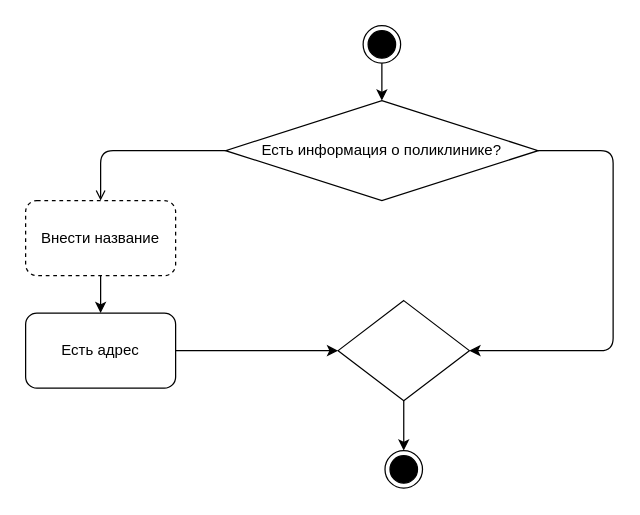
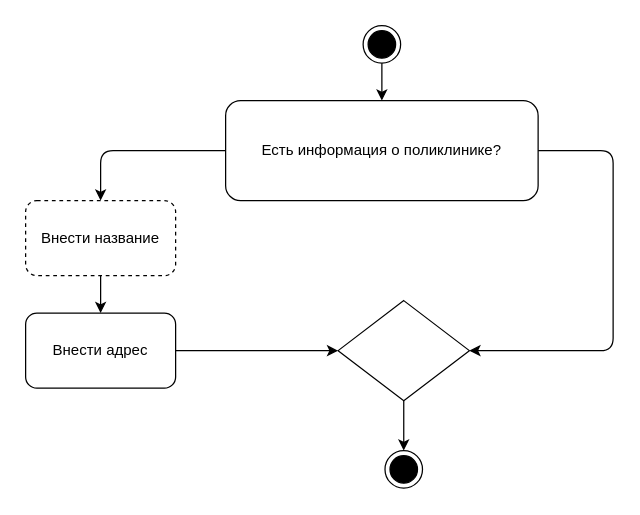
  <mxCell id="0" />
  <mxCell id="1" parent="0" />
  <mxCell id="2" value="" style="ellipse;html=1;shape=endState;fillColor=#000000;strokeColor=#000000;" vertex="1" parent="1"><mxGeometry x="290" y="20" width="30" height="30" as="geometry" /></mxCell>
  <mxCell id="3" value="" style="endArrow=classic;html=1;exitX=0.5;exitY=1;exitDx=0;exitDy=0;entryX=0.5;entryY=0;entryDx=0;entryDy=0;" edge="1" parent="1" source="2" target="4"><mxGeometry width="50" height="50" relative="1" as="geometry"><mxPoint x="280" y="110" as="sourcePoint" /><mxPoint x="304" y="90" as="targetPoint" /></mxGeometry></mxCell>
- <mxCell id="4" value="Есть информация о поликлинике?" style="rhombus;whiteSpace=wrap;html=1;" vertex="1" parent="1"><mxGeometry x="180" y="80" width="250" height="80" as="geometry" /></mxCell>
- <mxCell id="5" value="" style="endArrow=open;html=1;exitX=0;exitY=0.5;exitDx=0;exitDy=0;edgeStyle=orthogonalEdgeStyle;entryX=0.5;entryY=0;entryDx=0;entryDy=0;" edge="1" parent="1" source="4" target="7"><mxGeometry width="50" height="50" relative="1" as="geometry"><mxPoint x="280" y="110" as="sourcePoint" /><mxPoint x="70" y="120" as="targetPoint" /></mxGeometry></mxCell>
+ <mxCell id="4" value="Есть информация о поликлинике?" style="whiteSpace=wrap;html=1;rounded=1;" vertex="1" parent="1"><mxGeometry x="180" y="80" width="250" height="80" as="geometry" /></mxCell>
+ <mxCell id="5" value="" style="endArrow=classic;html=1;exitX=0;exitY=0.5;exitDx=0;exitDy=0;edgeStyle=orthogonalEdgeStyle;entryX=0.5;entryY=0;entryDx=0;entryDy=0;" edge="1" parent="1" source="4" target="7"><mxGeometry width="50" height="50" relative="1" as="geometry"><mxPoint x="280" y="110" as="sourcePoint" /><mxPoint x="70" y="120" as="targetPoint" /></mxGeometry></mxCell>
  <mxCell id="6" value="" style="endArrow=classic;html=1;exitX=1;exitY=0.5;exitDx=0;exitDy=0;entryX=1;entryY=0.5;entryDx=0;entryDy=0;edgeStyle=orthogonalEdgeStyle;" edge="1" parent="1" source="4" target="10"><mxGeometry width="50" height="50" relative="1" as="geometry"><mxPoint x="280" y="110" as="sourcePoint" /><mxPoint x="560" y="120" as="targetPoint" /><Array as="points"><mxPoint x="490" y="120" /><mxPoint x="490" y="280" /></Array></mxGeometry></mxCell>
  <mxCell id="7" value="Внести название" style="rounded=1;whiteSpace=wrap;html=1;dashed=1;" vertex="1" parent="1"><mxGeometry x="20" y="160" width="120" height="60" as="geometry" /></mxCell>
- <mxCell id="8" value="Есть адрес" style="rounded=1;whiteSpace=wrap;html=1;" vertex="1" parent="1"><mxGeometry x="20" y="250" width="120" height="60" as="geometry" /></mxCell>
+ <mxCell id="8" value="Внести адрес" style="rounded=1;whiteSpace=wrap;html=1;" vertex="1" parent="1"><mxGeometry x="20" y="250" width="120" height="60" as="geometry" /></mxCell>
  <mxCell id="9" value="" style="endArrow=classic;html=1;exitX=0.5;exitY=1;exitDx=0;exitDy=0;entryX=0.5;entryY=0;entryDx=0;entryDy=0;" edge="1" parent="1" source="7" target="8"><mxGeometry width="50" height="50" relative="1" as="geometry"><mxPoint x="280" y="380" as="sourcePoint" /><mxPoint x="330" y="330" as="targetPoint" /></mxGeometry></mxCell>
  <mxCell id="10" value="" style="rhombus;whiteSpace=wrap;html=1;" vertex="1" parent="1"><mxGeometry x="270" y="240" width="105" height="80" as="geometry" /></mxCell>
  <mxCell id="11" value="" style="endArrow=classic;html=1;exitX=1;exitY=0.5;exitDx=0;exitDy=0;" edge="1" parent="1" source="8" target="10"><mxGeometry width="50" height="50" relative="1" as="geometry"><mxPoint x="280" y="290" as="sourcePoint" /><mxPoint x="330" y="240" as="targetPoint" /></mxGeometry></mxCell>
  <mxCell id="12" value="" style="endArrow=classic;html=1;exitX=0.5;exitY=1;exitDx=0;exitDy=0;entryX=0.5;entryY=0;entryDx=0;entryDy=0;" edge="1" parent="1" source="10" target="13"><mxGeometry width="50" height="50" relative="1" as="geometry"><mxPoint x="280" y="290" as="sourcePoint" /><mxPoint x="323" y="350" as="targetPoint" /></mxGeometry></mxCell>
  <mxCell id="13" value="" style="ellipse;html=1;shape=endState;fillColor=#000000;strokeColor=#000000;" vertex="1" parent="1"><mxGeometry x="307.5" y="360" width="30" height="30" as="geometry" /></mxCell>
